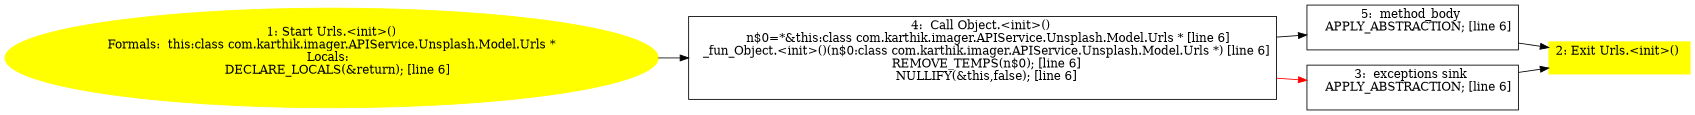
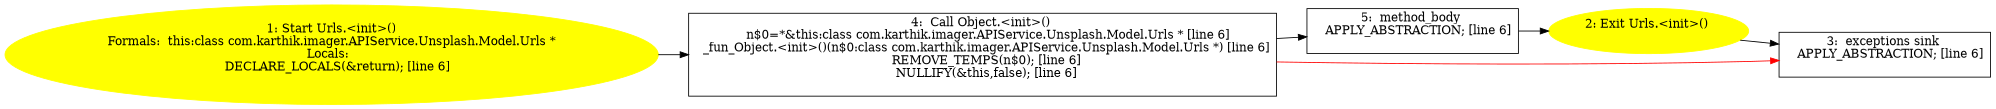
  digraph {
    rankdir=LR
    node [shape=box]
    n1 [label="5:  method_body \n   APPLY_ABSTRACTION; [line 6]\n "]
-   n2 [color=yellow label="2: Exit Urls.<init>() \n  " style=filled]
+   n2 [color=yellow label="2: Exit Urls.<init>() \n  " style=filled shape=""]
    n3 [label="3:  exceptions sink \n   APPLY_ABSTRACTION; [line 6]\n "]
    n4 [label="4:  Call Object.<init>() \n   n$0=*&this:class com.karthik.imager.APIService.Unsplash.Model.Urls * [line 6]\n  _fun_Object.<init>()(n$0:class com.karthik.imager.APIService.Unsplash.Model.Urls *) [line 6]\n  REMOVE_TEMPS(n$0); [line 6]\n  NULLIFY(&this,false); [line 6]\n "]
    n5 [color=yellow label="1: Start Urls.<init>()\nFormals:  this:class com.karthik.imager.APIService.Unsplash.Model.Urls *\nLocals:  \n   DECLARE_LOCALS(&return); [line 6]\n " style=filled shape=""]
    n1 -> n2
-   n3 -> n2
+   n2 -> n3
    n4 -> n1
    n4 -> n3 [color=red]
    n5 -> n4
  }
